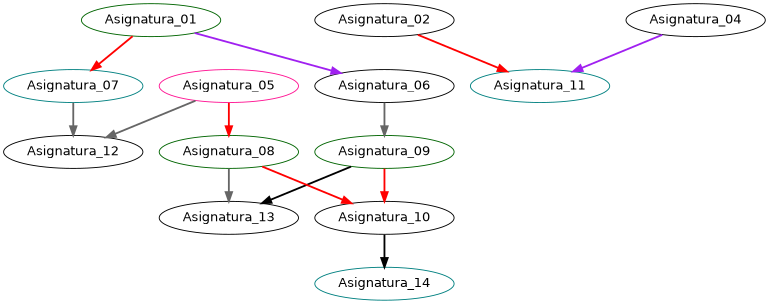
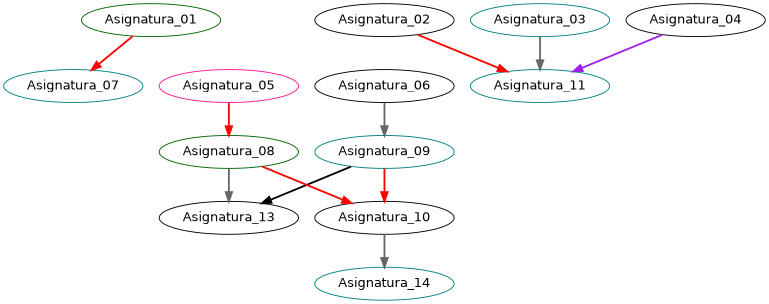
  strict digraph {
    fontname="DejaVu Sans"
    node [color=black fontname="DejaVu Sans"]
    edge [color=red fontname="DejaVu Sans" style=bold]
    n1 [color=darkgreen label=Asignatura_01]
    n2 [label=Asignatura_06]
    n3 [color=teal label=Asignatura_07]
-   n4 [color=darkgreen label=Asignatura_09]
-   n5 [label=Asignatura_12]
+   n4 [color=teal label=Asignatura_09]
    n6 [label=Asignatura_02]
    n7 [color=teal label=Asignatura_11]
+   n8 [color=teal label=Asignatura_03]
    n9 [label=Asignatura_04]
    n10 [color=deeppink label=Asignatura_05]
    n11 [color=darkgreen label=Asignatura_08]
    n12 [label=Asignatura_10]
    n13 [label=Asignatura_13]
    n14 [color=teal label=Asignatura_14]
-   n1 -> n2 [color=purple]
    n1 -> n3
    n2 -> n4 [color=gray40]
-   n3 -> n5 [color=gray40]
    n4 -> n12
    n4 -> n13 [color=black]
    n6 -> n7
+   n8 -> n7 [color=gray40]
    n9 -> n7 [color=purple]
-   n10 -> n5 [color=gray40]
    n10 -> n11
    n11 -> n12
    n11 -> n13 [color=gray40]
-   n12 -> n14 [color=black]
+   n12 -> n14 [color=gray40]
  }
